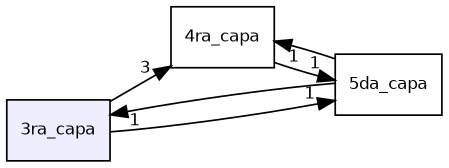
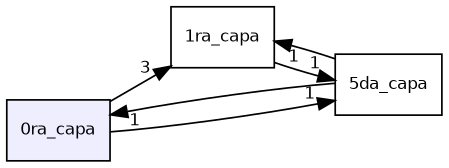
  digraph {
    compound=true
    rankdir=LR
    node [fontname=Helvetica fontsize=10 shape=box]
    edge [headlabel=1 labeldistance=1.5 labelfontname=Helvetica labelfontsize=10]
-   n1 [fillcolor="#eeeeff" label="3ra_capa" pencolor=black style=filled]
-   n2 [label="4ra_capa"]
+   n1 [fillcolor="#eeeeff" label="0ra_capa" pencolor=black style=filled]
+   n2 [label="1ra_capa"]
    n3 [label="5da_capa"]
    n1 -> n2 [headlabel=3]
    n1 -> n3
    n2 -> n3
    n3 -> n1
    n3 -> n2
  }
